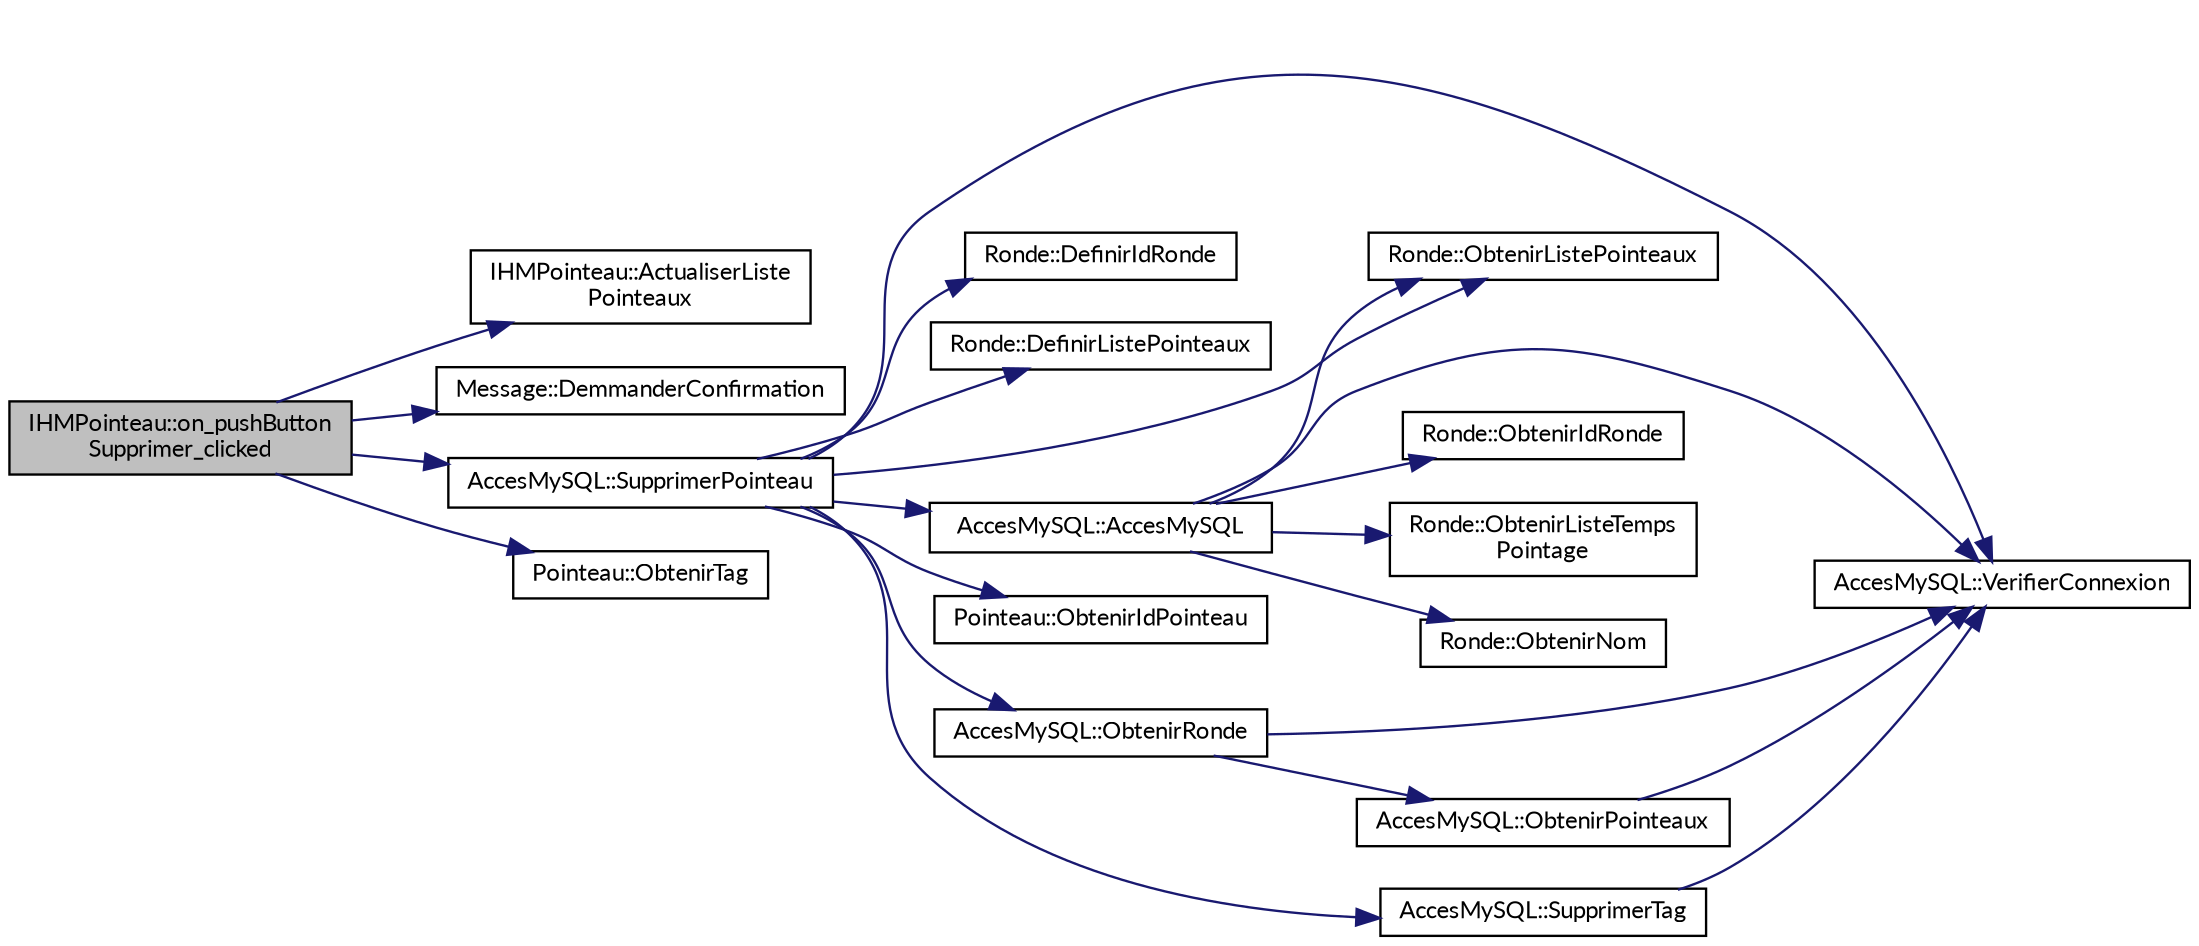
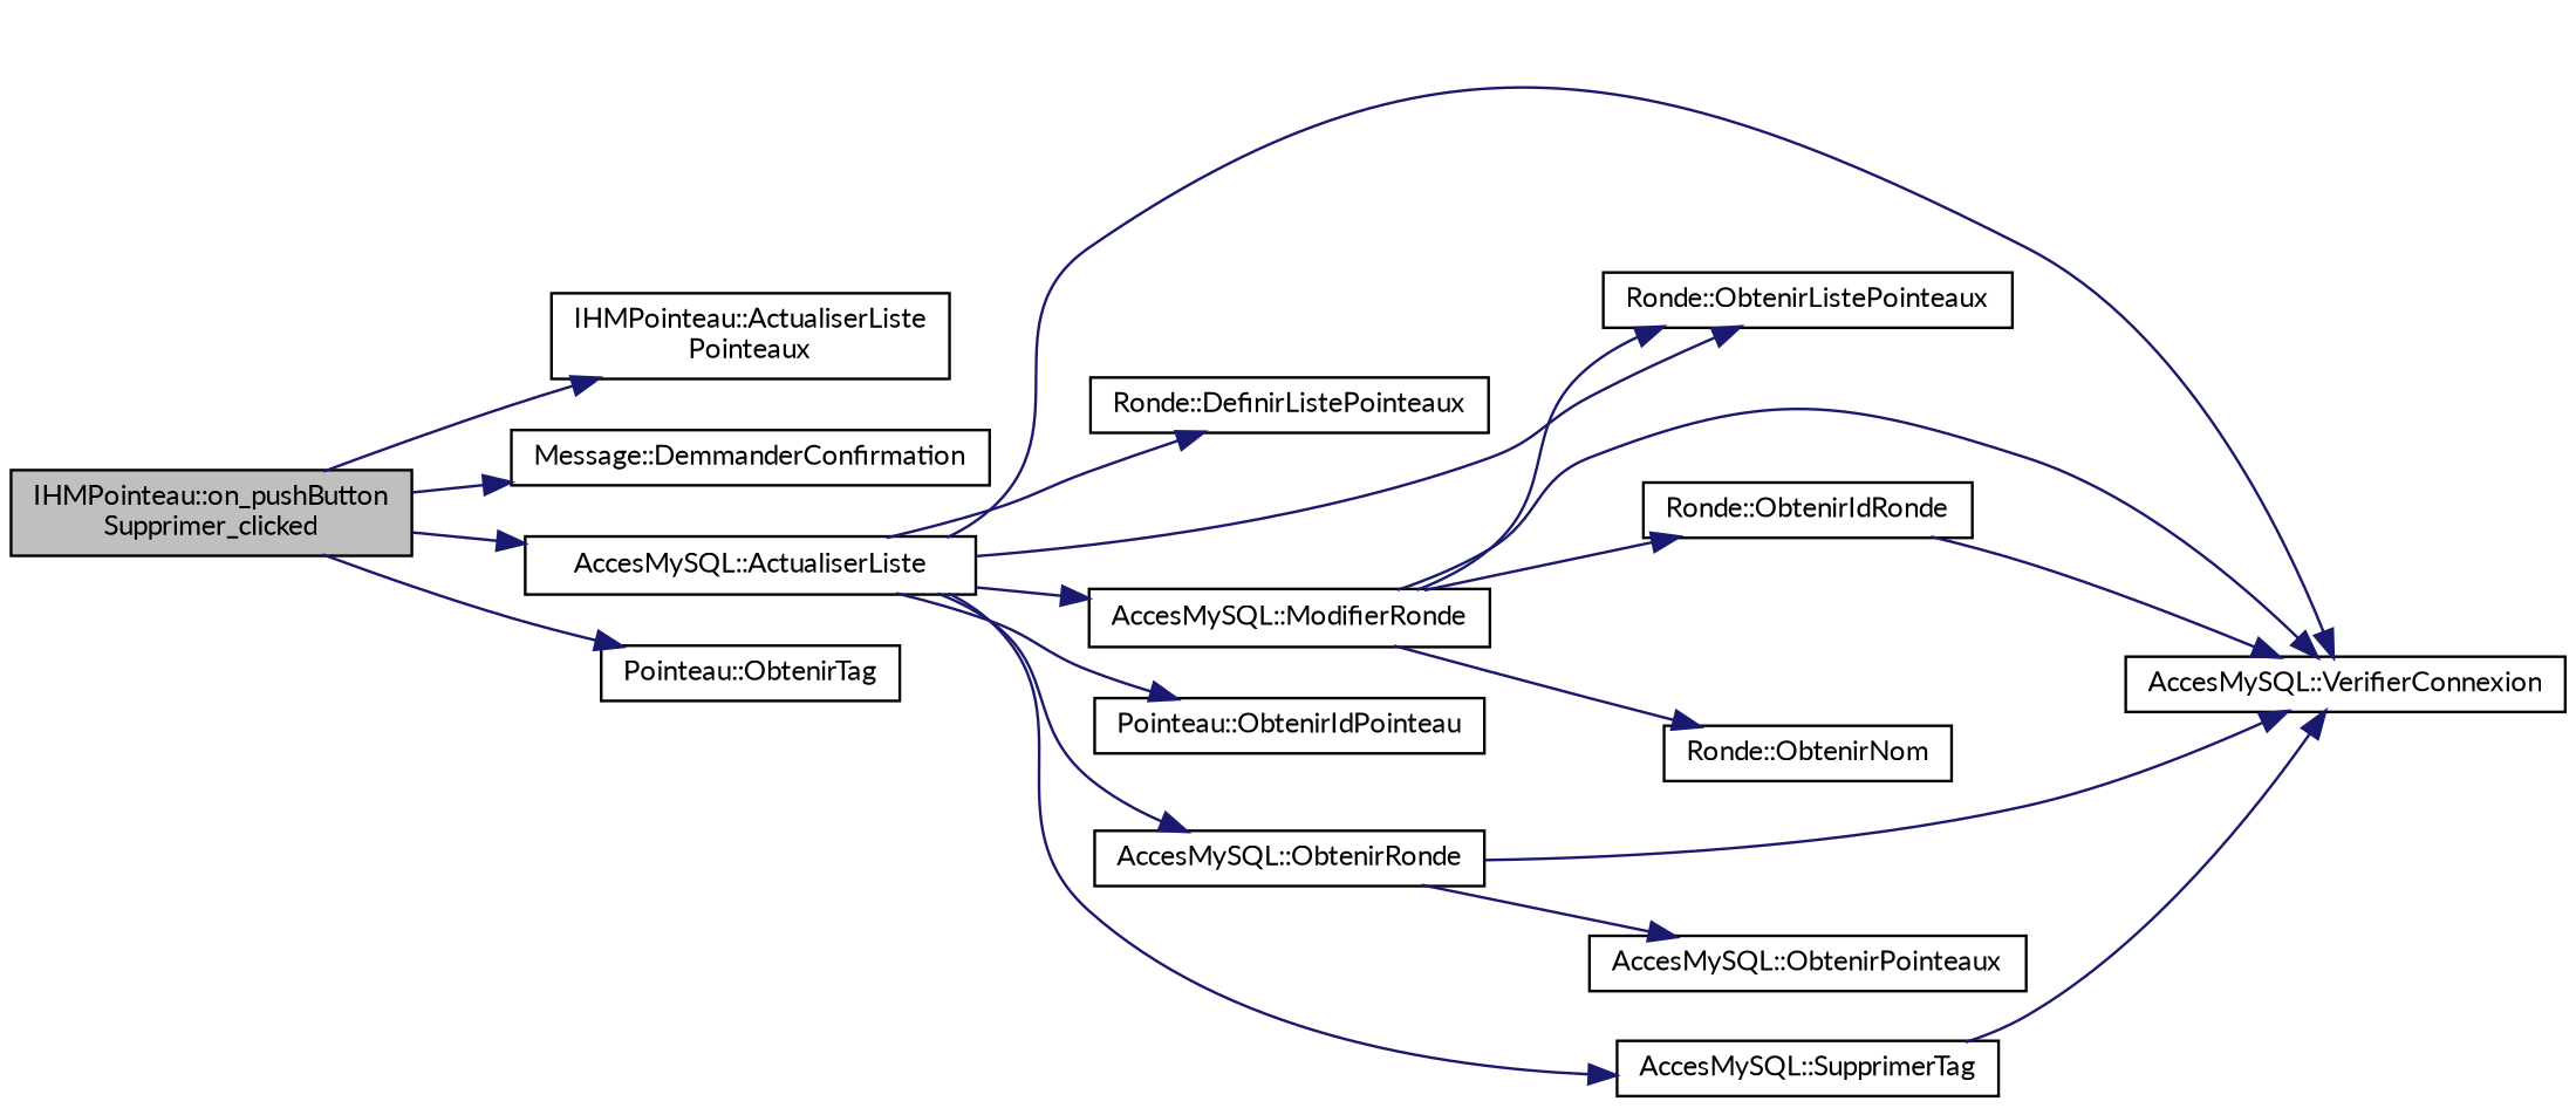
  digraph {
    fontname=Lato
    rankdir=LR
    node [color=black fillcolor=white fontname=Lato fontsize=10 shape=record style=filled]
    edge [color=midnightblue fontname=Lato fontsize=10 labelfontname=Helvetica labelfontsize=10 style=solid]
    n1 [fillcolor=grey75 fontcolor=black height=0.2 label="IHMPointeau::on_pushButton\lSupprimer_clicked" width=0.4]
    n2 [height=0.2 label="IHMPointeau::ActualiserListe\lPointeaux" width=0.4]
    n3 [height=0.2 label="Message::DemmanderConfirmation" width=0.4]
-   n4 [height=0.2 label="AccesMySQL::SupprimerPointeau" width=0.4]
+   n4 [height=0.2 label="AccesMySQL::ActualiserListe" width=0.4]
    n5 [height=0.2 label="Pointeau::ObtenirTag" width=0.4]
    n6 [height=0.2 label="AccesMySQL::VerifierConnexion" width=0.4]
-   n7 [height=0.2 label="Ronde::DefinirIdRonde" width=0.4]
    n8 [height=0.2 label="Ronde::DefinirListePointeaux" width=0.4]
-   n9 [height=0.2 label="AccesMySQL::AccesMySQL" width=0.4]
+   n9 [height=0.2 label="AccesMySQL::ModifierRonde" width=0.4]
    n10 [height=0.2 label="Ronde::ObtenirListePointeaux" width=0.4]
    n11 [height=0.2 label="Pointeau::ObtenirIdPointeau" width=0.4]
    n12 [height=0.2 label="AccesMySQL::ObtenirRonde" width=0.4]
    n13 [height=0.2 label="AccesMySQL::SupprimerTag" width=0.4]
    n14 [height=0.2 label="AccesMySQL::ObtenirPointeaux" width=0.4]
    n15 [height=0.2 label="Ronde::ObtenirIdRonde" width=0.4]
-   n16 [height=0.2 label="Ronde::ObtenirListeTemps\lPointage" width=0.4]
    n17 [height=0.2 label="Ronde::ObtenirNom" width=0.4]
    n1 -> n2
    n1 -> n3
    n1 -> n4
    n1 -> n5
    n4 -> n6
-   n4 -> n7
    n4 -> n8
    n4 -> n9
    n4 -> n10
    n4 -> n11
    n4 -> n12
    n4 -> n13
    n9 -> n6
    n9 -> n10
    n9 -> n15
-   n9 -> n16
    n9 -> n17
    n12 -> n6
    n12 -> n14
    n13 -> n6
-   n14 -> n6
+   n15 -> n6
  }
